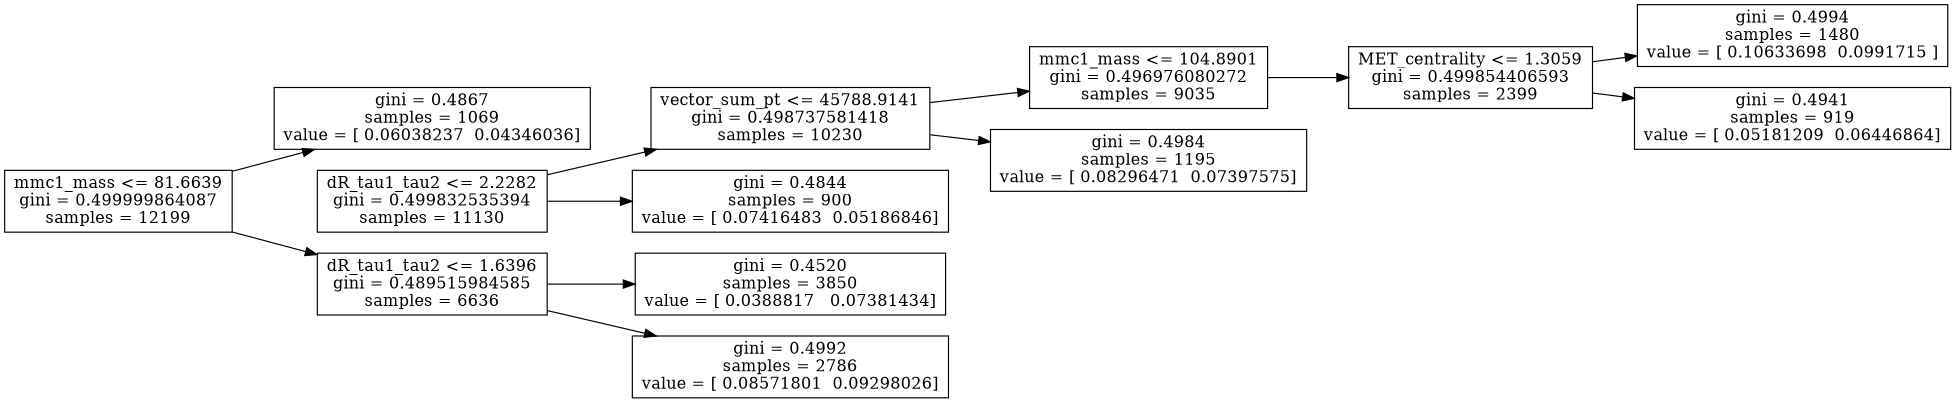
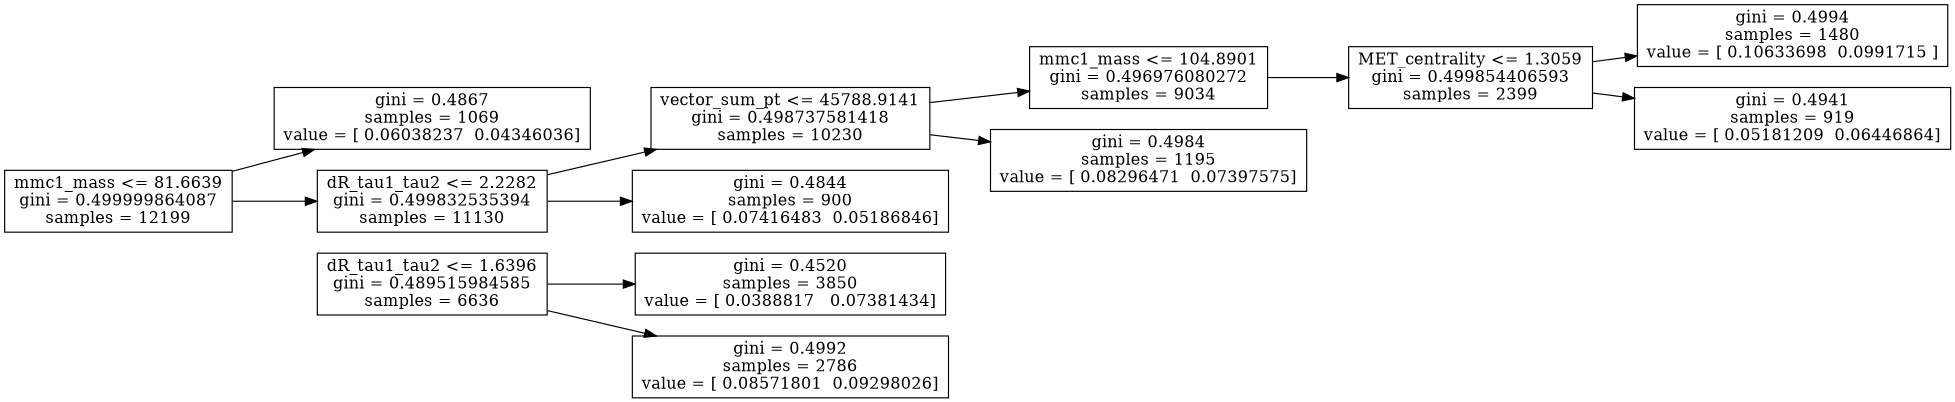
  digraph {
    rankdir=LR
    node [shape=box]
    n1 [label="mmc1_mass <= 81.6639\ngini = 0.499999864087\nsamples = 12199"]
    n2 [label="gini = 0.4867\nsamples = 1069\nvalue = [ 0.06038237  0.04346036]"]
    n3 [label="dR_tau1_tau2 <= 2.2282\ngini = 0.499832535394\nsamples = 11130"]
    n4 [label="vector_sum_pt <= 45788.9141\ngini = 0.498737581418\nsamples = 10230"]
    n5 [label="gini = 0.4844\nsamples = 900\nvalue = [ 0.07416483  0.05186846]"]
-   n6 [label="mmc1_mass <= 104.8901\ngini = 0.496976080272\nsamples = 9035"]
+   n6 [label="mmc1_mass <= 104.8901\ngini = 0.496976080272\nsamples = 9034"]
    n7 [label="gini = 0.4984\nsamples = 1195\nvalue = [ 0.08296471  0.07397575]"]
    n8 [label="MET_centrality <= 1.3059\ngini = 0.499854406593\nsamples = 2399"]
    n9 [label="gini = 0.4994\nsamples = 1480\nvalue = [ 0.10633698  0.0991715 ]"]
    n10 [label="gini = 0.4941\nsamples = 919\nvalue = [ 0.05181209  0.06446864]"]
    n11 [label="dR_tau1_tau2 <= 1.6396\ngini = 0.489515984585\nsamples = 6636"]
    n12 [label="gini = 0.4520\nsamples = 3850\nvalue = [ 0.0388817   0.07381434]"]
    n13 [label="gini = 0.4992\nsamples = 2786\nvalue = [ 0.08571801  0.09298026]"]
    n1 -> n2
-   n1 -> n11
+   n1 -> n3
    n3 -> n4
    n3 -> n5
    n4 -> n6
    n4 -> n7
    n6 -> n8
    n8 -> n9
    n8 -> n10
    n11 -> n12
    n11 -> n13
  }
